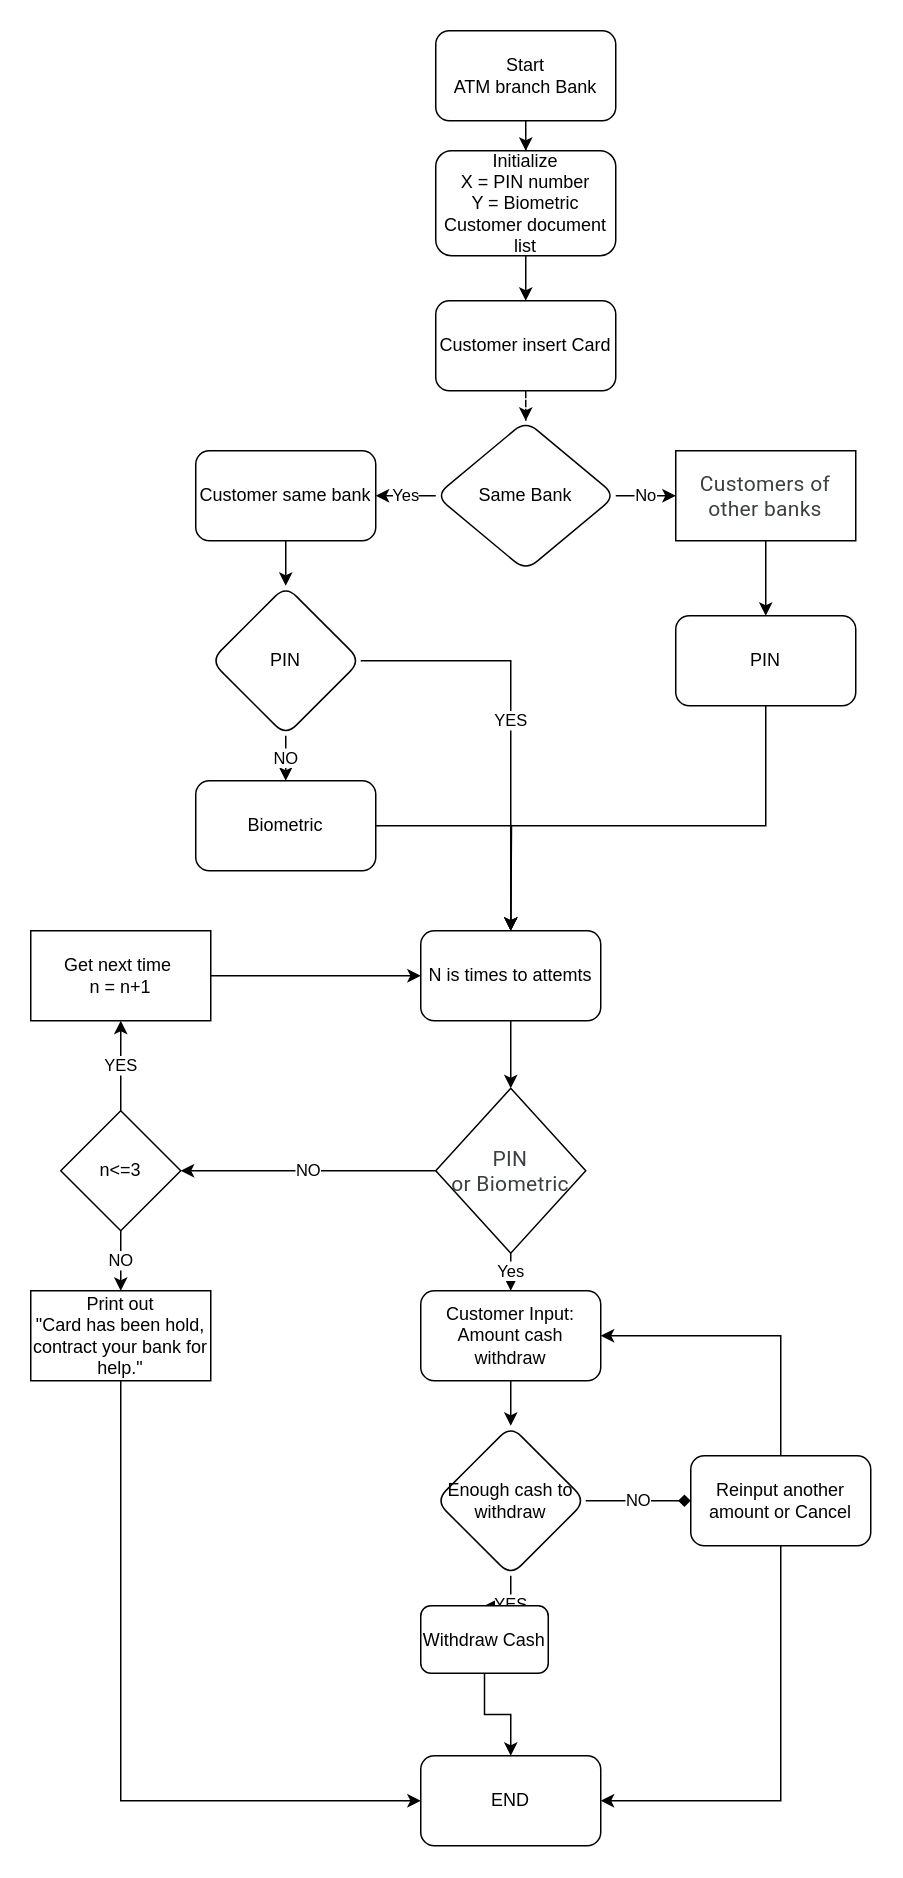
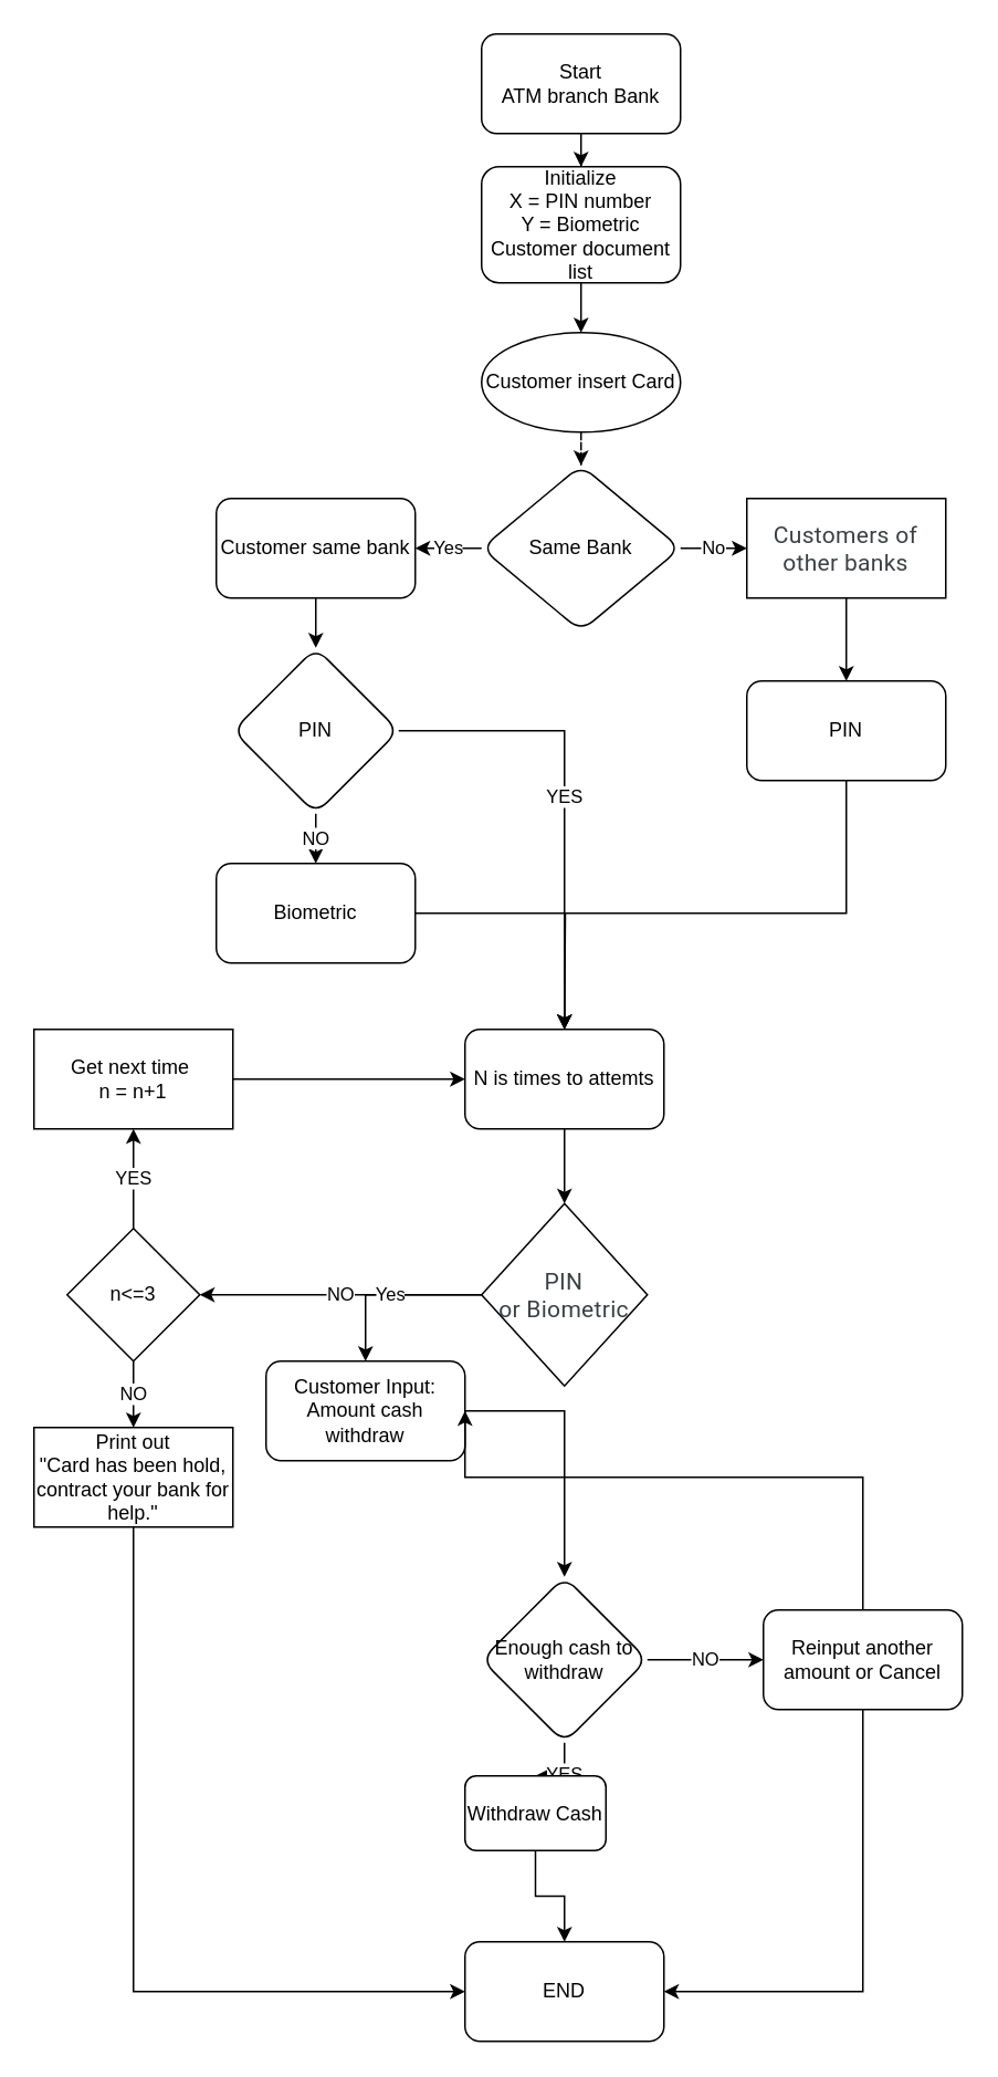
  <mxCell id="0" />
  <mxCell id="1" parent="0" />
  <mxCell id="2" value="" style="edgeStyle=orthogonalEdgeStyle;rounded=0;orthogonalLoop=1;jettySize=auto;html=1;" edge="1" parent="1" source="3" target="5"><mxGeometry relative="1" as="geometry" /></mxCell>
  <mxCell id="3" value="Start&lt;br&gt;ATM branch Bank" style="rounded=1;whiteSpace=wrap;html=1;" vertex="1" parent="1"><mxGeometry x="290" width="120" height="60" as="geometry" y="20" /></mxCell>
  <mxCell id="4" value="" style="edgeStyle=orthogonalEdgeStyle;rounded=0;orthogonalLoop=1;jettySize=auto;html=1;" edge="1" parent="1" source="5" target="7"><mxGeometry relative="1" as="geometry" /></mxCell>
  <mxCell id="5" value="Initialize&lt;br&gt;X = PIN number&lt;br&gt;Y = Biometric&lt;br&gt;Customer document list" style="whiteSpace=wrap;html=1;rounded=1;" vertex="1" parent="1"><mxGeometry x="290" y="100" width="120" height="70" as="geometry" /></mxCell>
  <mxCell id="6" value="" style="edgeStyle=orthogonalEdgeStyle;rounded=0;orthogonalLoop=1;jettySize=auto;html=1;dashed=1;" edge="1" parent="1" source="7" target="10"><mxGeometry relative="1" as="geometry" /></mxCell>
- <mxCell id="7" value="Customer insert Card&lt;br&gt;" style="whiteSpace=wrap;html=1;rounded=1;" vertex="1" parent="1"><mxGeometry x="290" y="200" width="120" height="60" as="geometry" /></mxCell>
+ <mxCell id="7" value="Customer insert Card&lt;br&gt;" style="ellipse;whiteSpace=wrap;html=1;" vertex="1" parent="1"><mxGeometry x="290" y="200" width="120" height="60" as="geometry" /></mxCell>
  <mxCell id="8" value="Yes" style="edgeStyle=orthogonalEdgeStyle;rounded=0;orthogonalLoop=1;jettySize=auto;html=1;" edge="1" parent="1" source="10" target="12"><mxGeometry relative="1" as="geometry" /></mxCell>
  <mxCell id="9" value="No" style="edgeStyle=orthogonalEdgeStyle;rounded=0;orthogonalLoop=1;jettySize=auto;html=1;" edge="1" parent="1" source="10" target="14"><mxGeometry relative="1" as="geometry" /></mxCell>
  <mxCell id="10" value="Same Bank" style="rhombus;whiteSpace=wrap;html=1;rounded=1;" vertex="1" parent="1"><mxGeometry x="290" y="280" width="120" height="100" as="geometry" /></mxCell>
  <mxCell id="11" value="" style="edgeStyle=orthogonalEdgeStyle;rounded=0;orthogonalLoop=1;jettySize=auto;html=1;" edge="1" parent="1" source="12" target="17"><mxGeometry relative="1" as="geometry" /></mxCell>
  <mxCell id="12" value="Customer same bank" style="whiteSpace=wrap;html=1;rounded=1;" vertex="1" parent="1"><mxGeometry x="130" y="300" width="120" height="60" as="geometry" /></mxCell>
  <mxCell id="13" value="" style="edgeStyle=orthogonalEdgeStyle;rounded=0;orthogonalLoop=1;jettySize=auto;html=1;" edge="1" parent="1" source="14" target="19"><mxGeometry relative="1" as="geometry" /></mxCell>
  <mxCell id="14" value="&#10;&#10;&lt;span style=&quot;color: rgb(60, 64, 67); font-family: roboto, arial, sans-serif; font-size: 14px; font-style: normal; font-weight: 400; letter-spacing: 0.2px; text-indent: 0px; text-transform: none; word-spacing: 0px; display: inline; float: none;&quot;&gt;Customers of other banks&lt;/span&gt;&#10;&#10;" style="whiteSpace=wrap;html=1;rounded=0;" vertex="1" parent="1"><mxGeometry x="450" y="300" width="120" height="60" as="geometry" /></mxCell>
  <mxCell id="15" value="NO" style="edgeStyle=orthogonalEdgeStyle;rounded=0;orthogonalLoop=1;jettySize=auto;html=1;" edge="1" parent="1" source="17" target="21"><mxGeometry relative="1" as="geometry" /></mxCell>
  <mxCell id="16" value="YES" style="edgeStyle=orthogonalEdgeStyle;rounded=0;orthogonalLoop=1;jettySize=auto;html=1;entryX=0.5;entryY=0;entryDx=0;entryDy=0;" edge="1" parent="1" source="17" target="31"><mxGeometry relative="1" as="geometry" /></mxCell>
  <mxCell id="17" value="PIN" style="rhombus;whiteSpace=wrap;html=1;rounded=1;" vertex="1" parent="1"><mxGeometry x="140" y="390" width="100" height="100" as="geometry" /></mxCell>
  <mxCell id="18" style="edgeStyle=orthogonalEdgeStyle;rounded=0;orthogonalLoop=1;jettySize=auto;html=1;entryX=0.5;entryY=0;entryDx=0;entryDy=0;" edge="1" parent="1" source="19"><mxGeometry relative="1" as="geometry"><mxPoint x="340" y="620" as="targetPoint" /><Array as="points"><mxPoint x="510" y="550" /><mxPoint x="340" y="550" /></Array></mxGeometry></mxCell>
  <mxCell id="19" value="PIN" style="whiteSpace=wrap;html=1;rounded=1;" vertex="1" parent="1"><mxGeometry x="450" y="410" width="120" height="60" as="geometry" /></mxCell>
  <mxCell id="20" value="" style="edgeStyle=orthogonalEdgeStyle;rounded=0;orthogonalLoop=1;jettySize=auto;html=1;" edge="1" parent="1" source="21"><mxGeometry relative="1" as="geometry"><mxPoint x="340" y="620" as="targetPoint" /></mxGeometry></mxCell>
  <mxCell id="21" value="Biometric" style="whiteSpace=wrap;html=1;rounded=1;" vertex="1" parent="1"><mxGeometry x="130" y="520" width="120" height="60" as="geometry" /></mxCell>
  <mxCell id="22" value="NO" style="edgeStyle=orthogonalEdgeStyle;rounded=0;orthogonalLoop=1;jettySize=auto;html=1;" edge="1" parent="1" source="24" target="27"><mxGeometry relative="1" as="geometry" /></mxCell>
  <mxCell id="23" value="Yes" style="edgeStyle=orthogonalEdgeStyle;rounded=0;orthogonalLoop=1;jettySize=auto;html=1;entryX=0.5;entryY=0;entryDx=0;entryDy=0;" edge="1" parent="1" source="24" target="29"><mxGeometry relative="1" as="geometry"><mxPoint x="440" y="780" as="targetPoint" /></mxGeometry></mxCell>
  <mxCell id="24" value="&lt;span style=&quot;color: rgb(60 , 64 , 67) ; font-family: &amp;#34;roboto&amp;#34; , &amp;#34;arial&amp;#34; , sans-serif ; font-size: 14px ; font-style: normal ; font-weight: 400 ; letter-spacing: 0.2px ; text-indent: 0px ; text-transform: none ; word-spacing: 0px ; display: inline ; float: none&quot;&gt;PIN&lt;br&gt;or Biometric&lt;br&gt;&lt;/span&gt;" style="rhombus;whiteSpace=wrap;html=1;" vertex="1" parent="1"><mxGeometry x="290" y="725" width="100" height="110" as="geometry" /></mxCell>
  <mxCell id="25" value="YES" style="edgeStyle=orthogonalEdgeStyle;rounded=0;orthogonalLoop=1;jettySize=auto;html=1;" edge="1" parent="1" source="27" target="33"><mxGeometry relative="1" as="geometry" /></mxCell>
  <mxCell id="26" value="NO" style="edgeStyle=orthogonalEdgeStyle;rounded=0;orthogonalLoop=1;jettySize=auto;html=1;" edge="1" parent="1" source="27" target="35"><mxGeometry relative="1" as="geometry" /></mxCell>
  <mxCell id="27" value="n&amp;lt;=3" style="rhombus;whiteSpace=wrap;html=1;" vertex="1" parent="1"><mxGeometry x="40" y="740" width="80" height="80" as="geometry" /></mxCell>
  <mxCell id="28" value="" style="edgeStyle=orthogonalEdgeStyle;rounded=0;orthogonalLoop=1;jettySize=auto;html=1;" edge="1" parent="1" source="29" target="38"><mxGeometry relative="1" as="geometry" /></mxCell>
- <mxCell id="29" value="Customer Input:&lt;br&gt;Amount cash withdraw" style="rounded=1;whiteSpace=wrap;html=1;" vertex="1" parent="1"><mxGeometry x="280" y="860" width="120" height="60" as="geometry" /></mxCell>
+ <mxCell id="29" value="Customer Input:&lt;br&gt;Amount cash withdraw" style="rounded=1;whiteSpace=wrap;html=1;" vertex="1" parent="1"><mxGeometry x="160" y="820" width="120" height="60" as="geometry" /></mxCell>
  <mxCell id="30" style="edgeStyle=orthogonalEdgeStyle;rounded=0;orthogonalLoop=1;jettySize=auto;html=1;entryX=0.5;entryY=0;entryDx=0;entryDy=0;" edge="1" parent="1" source="31" target="24"><mxGeometry relative="1" as="geometry" /></mxCell>
  <mxCell id="31" value="N is times to attemts" style="rounded=1;whiteSpace=wrap;html=1;" vertex="1" parent="1"><mxGeometry x="280" y="620" width="120" height="60" as="geometry" /></mxCell>
  <mxCell id="32" style="edgeStyle=orthogonalEdgeStyle;rounded=0;orthogonalLoop=1;jettySize=auto;html=1;entryX=0;entryY=0.5;entryDx=0;entryDy=0;" edge="1" parent="1" source="33" target="31"><mxGeometry relative="1" as="geometry" /></mxCell>
  <mxCell id="33" value="Get next time&amp;nbsp;&lt;br&gt;n = n+1" style="whiteSpace=wrap;html=1;" vertex="1" parent="1"><mxGeometry x="20" y="620" width="120" height="60" as="geometry" /></mxCell>
  <mxCell id="34" style="edgeStyle=orthogonalEdgeStyle;rounded=0;orthogonalLoop=1;jettySize=auto;html=1;entryX=0;entryY=0.5;entryDx=0;entryDy=0;" edge="1" parent="1" source="35" target="41"><mxGeometry relative="1" as="geometry"><Array as="points"><mxPoint x="80" y="1200" /></Array></mxGeometry></mxCell>
  <mxCell id="35" value="Print out&lt;br&gt;&quot;Card has been hold, contract your bank for help.&quot;" style="whiteSpace=wrap;html=1;" vertex="1" parent="1"><mxGeometry x="20" y="860" width="120" height="60" as="geometry" /></mxCell>
  <mxCell id="36" value="YES" style="edgeStyle=orthogonalEdgeStyle;rounded=0;orthogonalLoop=1;jettySize=auto;html=1;" edge="1" parent="1" source="38" target="40"><mxGeometry relative="1" as="geometry" /></mxCell>
- <mxCell id="37" value="NO" style="edgeStyle=orthogonalEdgeStyle;rounded=0;orthogonalLoop=1;jettySize=auto;html=1;endArrow=diamond;" edge="1" parent="1" source="38" target="44"><mxGeometry relative="1" as="geometry" /></mxCell>
+ <mxCell id="37" value="NO" style="edgeStyle=orthogonalEdgeStyle;rounded=0;orthogonalLoop=1;jettySize=auto;html=1;" edge="1" parent="1" source="38" target="44"><mxGeometry relative="1" as="geometry" /></mxCell>
  <mxCell id="38" value="Enough cash to withdraw" style="rhombus;whiteSpace=wrap;html=1;rounded=1;" vertex="1" parent="1"><mxGeometry x="290" y="950" width="100" height="100" as="geometry" /></mxCell>
  <mxCell id="39" value="" style="edgeStyle=orthogonalEdgeStyle;rounded=0;orthogonalLoop=1;jettySize=auto;html=1;" edge="1" parent="1" source="40" target="41"><mxGeometry relative="1" as="geometry" /></mxCell>
  <mxCell id="40" value="Withdraw Cash" style="whiteSpace=wrap;html=1;rounded=1;" vertex="1" parent="1"><mxGeometry x="280" y="1070" width="85" height="45" as="geometry" /></mxCell>
  <mxCell id="41" value="END" style="whiteSpace=wrap;html=1;rounded=1;" vertex="1" parent="1"><mxGeometry x="280" y="1170" width="120" height="60" as="geometry" /></mxCell>
  <mxCell id="42" style="edgeStyle=orthogonalEdgeStyle;rounded=0;orthogonalLoop=1;jettySize=auto;html=1;entryX=1;entryY=0.5;entryDx=0;entryDy=0;" edge="1" parent="1" source="44" target="29"><mxGeometry relative="1" as="geometry"><Array as="points"><mxPoint x="520" y="890" /></Array></mxGeometry></mxCell>
  <mxCell id="43" style="edgeStyle=orthogonalEdgeStyle;rounded=0;orthogonalLoop=1;jettySize=auto;html=1;entryX=1;entryY=0.5;entryDx=0;entryDy=0;" edge="1" parent="1" source="44" target="41"><mxGeometry relative="1" as="geometry"><Array as="points"><mxPoint x="520" y="1200" /></Array></mxGeometry></mxCell>
  <mxCell id="44" value="Reinput another amount or Cancel" style="whiteSpace=wrap;html=1;rounded=1;" vertex="1" parent="1"><mxGeometry x="460" y="970" width="120" height="60" as="geometry" /></mxCell>
